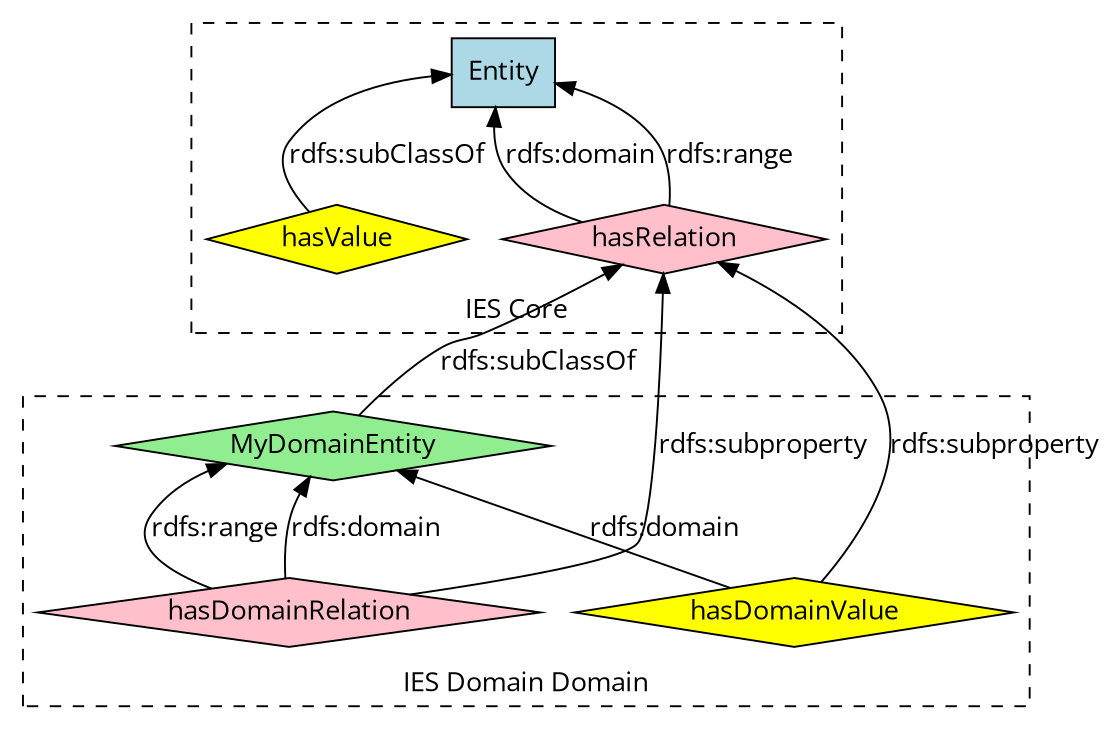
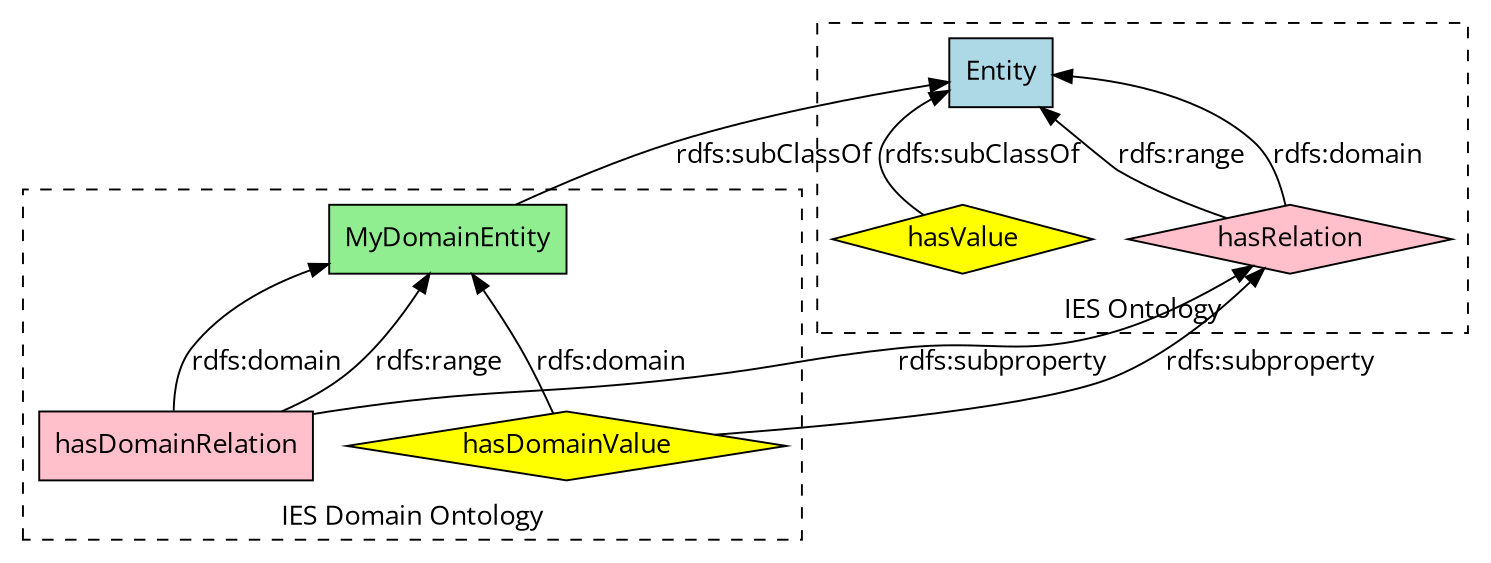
  digraph {
    fontname="Open Sans"
    rankdir=BT
    node [fillcolor=pink fontname="Open Sans" shape=diamond style=filled]
    edge [fontname="Open Sans"]
    Entity [fillcolor=lightblue shape=box]
    hasRelation
    hasValue [fillcolor=yellow]
-   MyDomainEntity [fillcolor=lightgreen]
-   hasDomainRelation
+   MyDomainEntity [fillcolor=lightgreen shape=box]
+   hasDomainRelation [shape=box]
    hasDomainValue [fillcolor=yellow]
    subgraph cluster_1 {
-     label="IES Core"
+     label="IES Ontology"
      style=dashed
      Entity
      hasRelation
      hasValue
    }
    subgraph cluster_2 {
-     label="IES Domain Domain"
+     label="IES Domain Ontology"
      style=dashed
      MyDomainEntity
      hasDomainRelation
      hasDomainValue
    }
    hasRelation -> Entity [label="rdfs:domain"]
    hasRelation -> Entity [label="rdfs:range"]
    hasValue -> Entity [label="rdfs:subClassOf"]
-   MyDomainEntity -> hasRelation [label="rdfs:subClassOf"]
+   MyDomainEntity -> Entity [label="rdfs:subClassOf"]
    hasDomainRelation -> hasRelation [label="rdfs:subproperty"]
    hasDomainRelation -> MyDomainEntity [label="rdfs:domain"]
    hasDomainRelation -> MyDomainEntity [label="rdfs:range"]
    hasDomainValue -> hasRelation [label="rdfs:subproperty"]
    hasDomainValue -> MyDomainEntity [label="rdfs:domain"]
  }
